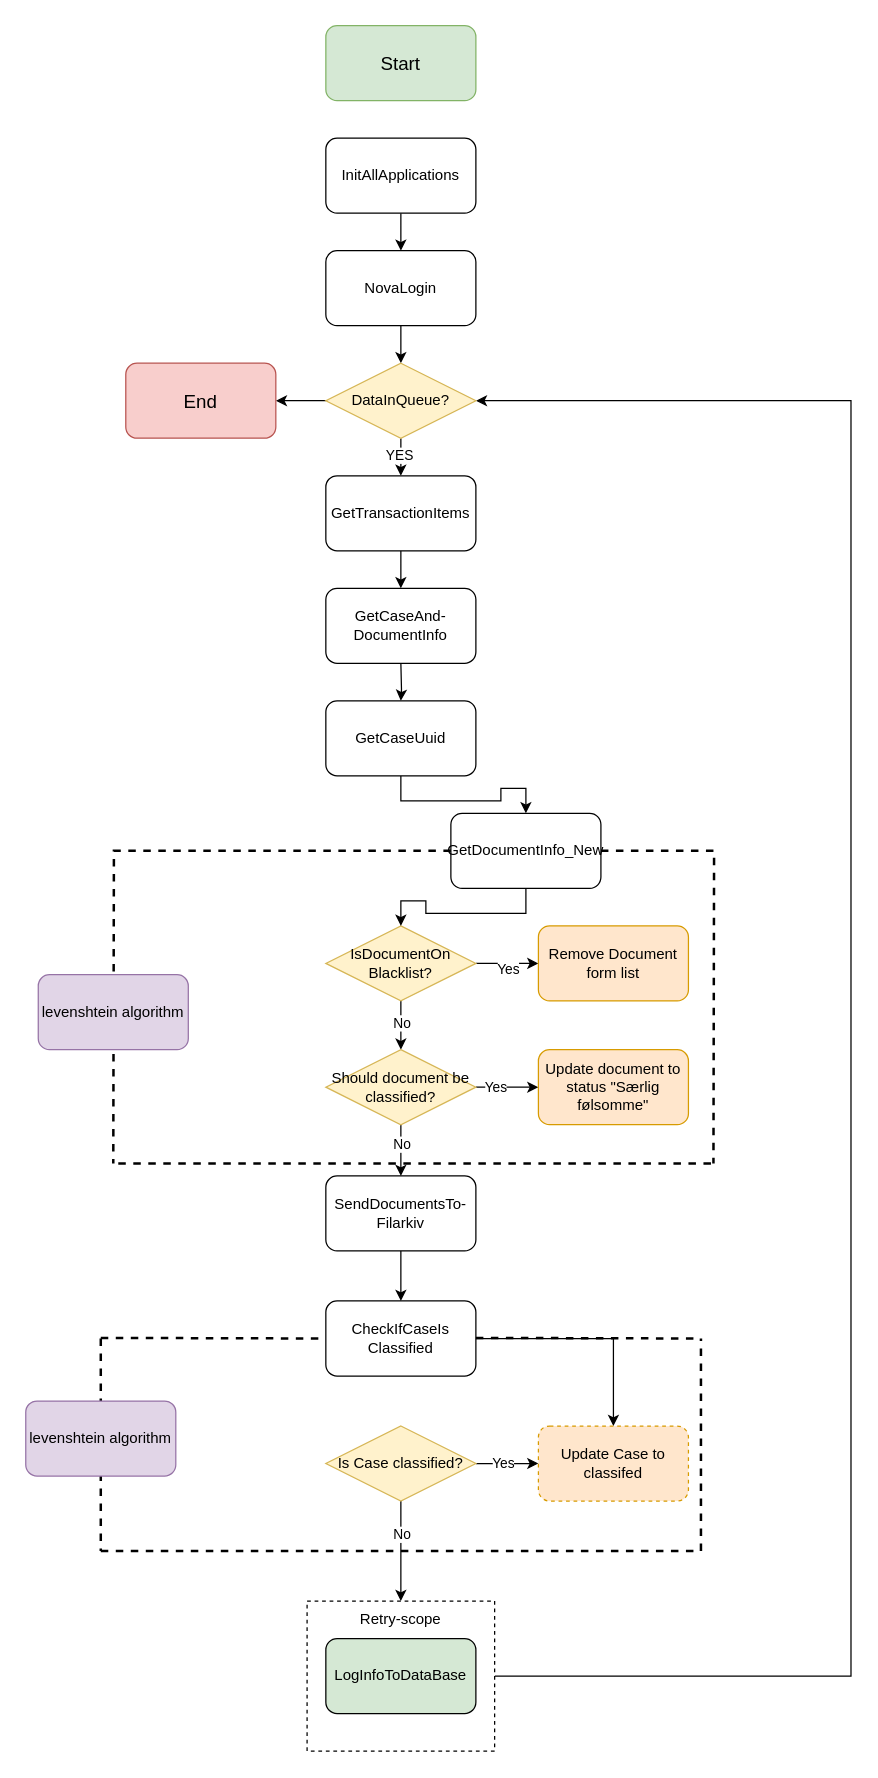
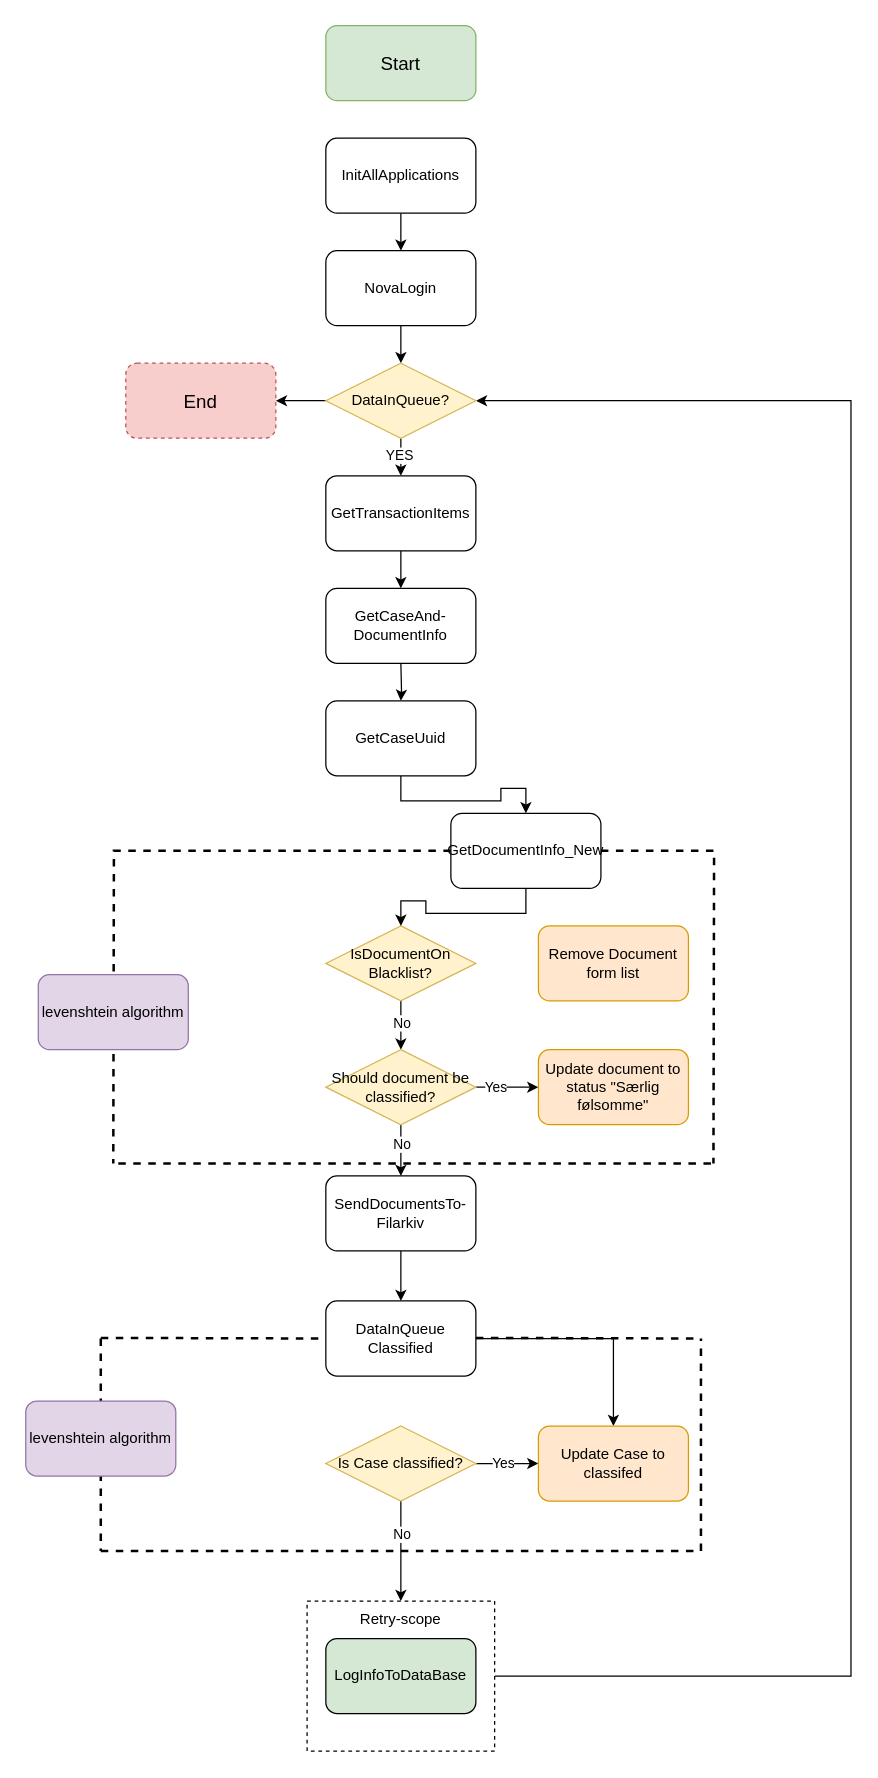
  <mxCell id="0" />
  <mxCell id="1" parent="0" />
  <mxCell id="2" style="edgeStyle=orthogonalEdgeStyle;rounded=0;orthogonalLoop=1;jettySize=auto;html=1;entryX=1;entryY=0.5;entryDx=0;entryDy=0;" edge="1" parent="1" source="3" target="12"><mxGeometry relative="1" as="geometry"><Array as="points"><mxPoint x="680" y="1340" /><mxPoint x="680" y="320" /></Array></mxGeometry></mxCell>
  <mxCell id="3" value="" style="rounded=0;whiteSpace=wrap;html=1;dashed=1;" vertex="1" parent="1"><mxGeometry x="245" y="1280" width="150" height="120" as="geometry" /></mxCell>
  <mxCell id="4" value="&lt;font style=&quot;font-size: 15px;&quot;&gt;Start&lt;/font&gt;" style="rounded=1;whiteSpace=wrap;html=1;fillColor=#d5e8d4;strokeColor=#82b366;" parent="1" vertex="1"><mxGeometry x="260" y="20" width="120" height="60" as="geometry" /></mxCell>
  <mxCell id="5" value="" style="edgeStyle=orthogonalEdgeStyle;rounded=0;orthogonalLoop=1;jettySize=auto;html=1;" parent="1" source="6" target="8" edge="1"><mxGeometry relative="1" as="geometry" /></mxCell>
  <mxCell id="6" value="InitAllApplications" style="rounded=1;whiteSpace=wrap;html=1;" parent="1" vertex="1"><mxGeometry x="260" y="110" width="120" height="60" as="geometry" /></mxCell>
  <mxCell id="7" value="" style="edgeStyle=orthogonalEdgeStyle;rounded=0;orthogonalLoop=1;jettySize=auto;html=1;" parent="1" source="8" edge="1"><mxGeometry relative="1" as="geometry"><mxPoint x="320" y="290" as="targetPoint" /></mxGeometry></mxCell>
  <mxCell id="8" value="NovaLogin" style="rounded=1;whiteSpace=wrap;html=1;" parent="1" vertex="1"><mxGeometry x="260" y="200" width="120" height="60" as="geometry" /></mxCell>
  <mxCell id="9" value="" style="edgeStyle=orthogonalEdgeStyle;rounded=0;orthogonalLoop=1;jettySize=auto;html=1;" parent="1" source="12" target="14" edge="1"><mxGeometry relative="1" as="geometry" /></mxCell>
  <mxCell id="10" value="YES" style="edgeLabel;html=1;align=center;verticalAlign=middle;resizable=0;points=[];" parent="9" vertex="1" connectable="0"><mxGeometry x="0.32" y="-2" relative="1" as="geometry"><mxPoint as="offset" /></mxGeometry></mxCell>
  <mxCell id="11" value="" style="edgeStyle=orthogonalEdgeStyle;rounded=0;orthogonalLoop=1;jettySize=auto;html=1;" parent="1" source="12" target="32" edge="1"><mxGeometry relative="1" as="geometry" /></mxCell>
  <mxCell id="12" value="DataInQueue?" style="rhombus;whiteSpace=wrap;html=1;fillColor=#fff2cc;strokeColor=#d6b656;" parent="1" vertex="1"><mxGeometry x="260" y="290" width="120" height="60" as="geometry" /></mxCell>
  <mxCell id="13" value="" style="edgeStyle=orthogonalEdgeStyle;rounded=0;orthogonalLoop=1;jettySize=auto;html=1;" edge="1" parent="1" source="14" target="22"><mxGeometry relative="1" as="geometry" /></mxCell>
  <mxCell id="14" value="GetTransactionItems" style="rounded=1;whiteSpace=wrap;html=1;" parent="1" vertex="1"><mxGeometry x="260" y="380" width="120" height="60" as="geometry" /></mxCell>
  <mxCell id="15" value="" style="edgeStyle=orthogonalEdgeStyle;rounded=0;orthogonalLoop=1;jettySize=auto;html=1;" parent="1" target="24" edge="1"><mxGeometry relative="1" as="geometry"><mxPoint x="320" y="530" as="sourcePoint" /></mxGeometry></mxCell>
- <mxCell id="16" value="" style="edgeStyle=orthogonalEdgeStyle;rounded=0;orthogonalLoop=1;jettySize=auto;html=1;" parent="1" source="20" target="29" edge="1"><mxGeometry relative="1" as="geometry" /></mxCell>
- <mxCell id="17" value="Yes" style="edgeLabel;html=1;align=center;verticalAlign=middle;resizable=0;points=[];" parent="16" vertex="1" connectable="0"><mxGeometry y="-4" relative="1" as="geometry"><mxPoint as="offset" /></mxGeometry></mxCell>
  <mxCell id="18" value="" style="edgeStyle=orthogonalEdgeStyle;rounded=0;orthogonalLoop=1;jettySize=auto;html=1;" parent="1" source="20" target="37" edge="1"><mxGeometry relative="1" as="geometry" /></mxCell>
  <mxCell id="19" value="No" style="edgeLabel;html=1;align=center;verticalAlign=middle;resizable=0;points=[];" parent="18" vertex="1" connectable="0"><mxGeometry x="-0.171" relative="1" as="geometry"><mxPoint as="offset" /></mxGeometry></mxCell>
  <mxCell id="20" value="IsDocumentOn&lt;br&gt;Blacklist?" style="rhombus;whiteSpace=wrap;html=1;fillColor=#fff2cc;strokeColor=#d6b656;" parent="1" vertex="1"><mxGeometry x="260" y="740" width="120" height="60" as="geometry" /></mxCell>
  <mxCell id="21" value="LogInfoToDataBase" style="rounded=1;whiteSpace=wrap;html=1;fillColor=#d5e8d4;" parent="1" vertex="1"><mxGeometry x="260" y="1310" width="120" height="60" as="geometry" /></mxCell>
  <mxCell id="22" value="GetCaseAnd-&lt;br&gt;DocumentInfo" style="rounded=1;whiteSpace=wrap;html=1;" parent="1" vertex="1"><mxGeometry x="260" y="470" width="120" height="60" as="geometry" /></mxCell>
  <mxCell id="23" value="" style="edgeStyle=orthogonalEdgeStyle;rounded=0;orthogonalLoop=1;jettySize=auto;html=1;" parent="1" source="24" target="28" edge="1"><mxGeometry relative="1" as="geometry" /></mxCell>
  <mxCell id="24" value="GetCaseUuid" style="rounded=1;whiteSpace=wrap;html=1;" parent="1" vertex="1"><mxGeometry x="260" y="560" width="120" height="60" as="geometry" /></mxCell>
  <mxCell id="25" value="" style="edgeStyle=orthogonalEdgeStyle;rounded=0;orthogonalLoop=1;jettySize=auto;html=1;" parent="1" source="28" target="20" edge="1"><mxGeometry relative="1" as="geometry" /></mxCell>
  <mxCell id="26" style="edgeStyle=orthogonalEdgeStyle;rounded=0;orthogonalLoop=1;jettySize=auto;html=1;endArrow=none;endFill=0;dashed=1;strokeWidth=2;" parent="1" source="28" edge="1"><mxGeometry relative="1" as="geometry"><mxPoint x="570" y="930" as="targetPoint" /></mxGeometry></mxCell>
  <mxCell id="27" style="edgeStyle=orthogonalEdgeStyle;rounded=0;orthogonalLoop=1;jettySize=auto;html=1;endArrow=none;endFill=0;dashed=1;strokeWidth=2;" parent="1" source="28" edge="1"><mxGeometry relative="1" as="geometry"><mxPoint x="90" y="930" as="targetPoint" /></mxGeometry></mxCell>
  <mxCell id="28" value="GetDocumentInfo_New" style="rounded=1;whiteSpace=wrap;html=1;" parent="1" vertex="1"><mxGeometry x="360" y="650" width="120" height="60" as="geometry" /></mxCell>
  <mxCell id="29" value="Remove Document&lt;br&gt;form list" style="rounded=1;whiteSpace=wrap;html=1;fillColor=#ffe6cc;strokeColor=#d79b00;" parent="1" vertex="1"><mxGeometry x="430" y="740" width="120" height="60" as="geometry" /></mxCell>
  <mxCell id="30" value="" style="edgeStyle=orthogonalEdgeStyle;rounded=0;orthogonalLoop=1;jettySize=auto;html=1;" parent="1" source="31" target="42" edge="1"><mxGeometry relative="1" as="geometry" /></mxCell>
  <mxCell id="31" value="SendDocumentsTo-&lt;br&gt;Filarkiv" style="rounded=1;whiteSpace=wrap;html=1;" parent="1" vertex="1"><mxGeometry x="260" y="940" width="120" height="60" as="geometry" /></mxCell>
- <mxCell id="32" value="&lt;font style=&quot;font-size: 15px;&quot;&gt;End&lt;/font&gt;" style="rounded=1;whiteSpace=wrap;html=1;fillColor=#f8cecc;strokeColor=#b85450;" parent="1" vertex="1"><mxGeometry x="100" y="290" width="120" height="60" as="geometry" /></mxCell>
+ <mxCell id="32" value="&lt;font style=&quot;font-size: 15px;&quot;&gt;End&lt;/font&gt;" style="rounded=1;whiteSpace=wrap;html=1;fillColor=#f8cecc;strokeColor=#b85450;dashed=1;" parent="1" vertex="1"><mxGeometry x="100" y="290" width="120" height="60" as="geometry" /></mxCell>
  <mxCell id="33" value="" style="edgeStyle=orthogonalEdgeStyle;rounded=0;orthogonalLoop=1;jettySize=auto;html=1;" parent="1" source="37" edge="1"><mxGeometry relative="1" as="geometry"><mxPoint x="320" y="940" as="targetPoint" /></mxGeometry></mxCell>
  <mxCell id="34" value="No" style="edgeLabel;html=1;align=center;verticalAlign=middle;resizable=0;points=[];" parent="33" vertex="1" connectable="0"><mxGeometry x="-0.268" relative="1" as="geometry"><mxPoint as="offset" /></mxGeometry></mxCell>
  <mxCell id="35" value="" style="edgeStyle=orthogonalEdgeStyle;rounded=0;orthogonalLoop=1;jettySize=auto;html=1;" parent="1" source="37" target="38" edge="1"><mxGeometry relative="1" as="geometry" /></mxCell>
  <mxCell id="36" value="Yes" style="edgeLabel;html=1;align=center;verticalAlign=middle;resizable=0;points=[];" parent="35" vertex="1" connectable="0"><mxGeometry x="-0.4" y="1" relative="1" as="geometry"><mxPoint as="offset" /></mxGeometry></mxCell>
  <mxCell id="37" value="Should document be classified?" style="rhombus;whiteSpace=wrap;html=1;fillColor=#fff2cc;strokeColor=#d6b656;" parent="1" vertex="1"><mxGeometry x="260" y="839" width="120" height="60" as="geometry" /></mxCell>
  <mxCell id="38" value="Update document to status &quot;Særlig følsomme&quot;" style="rounded=1;whiteSpace=wrap;html=1;fillColor=#ffe6cc;strokeColor=#d79b00;" parent="1" vertex="1"><mxGeometry x="430" y="839" width="120" height="60" as="geometry" /></mxCell>
  <mxCell id="39" value="levenshtein algorithm" style="rounded=1;whiteSpace=wrap;html=1;fillColor=#e1d5e7;strokeColor=#9673a6;" parent="1" vertex="1"><mxGeometry x="30" y="779" width="120" height="60" as="geometry" /></mxCell>
  <mxCell id="40" value="" style="endArrow=none;dashed=1;html=1;rounded=0;strokeWidth=2;" parent="1" edge="1"><mxGeometry width="50" height="50" relative="1" as="geometry"><mxPoint x="94" y="930" as="sourcePoint" /><mxPoint x="574" y="930" as="targetPoint" /></mxGeometry></mxCell>
  <mxCell id="41" value="" style="edgeStyle=orthogonalEdgeStyle;rounded=0;orthogonalLoop=1;jettySize=auto;html=1;" parent="1" source="42" target="48" edge="1"><mxGeometry relative="1" as="geometry" /></mxCell>
- <mxCell id="42" value="CheckIfCaseIs&lt;div&gt;Classified&lt;/div&gt;" style="rounded=1;whiteSpace=wrap;html=1;" parent="1" vertex="1"><mxGeometry x="260" y="1040" width="120" height="60" as="geometry" /></mxCell>
+ <mxCell id="42" value="DataInQueue&lt;div&gt;Classified&lt;/div&gt;" style="rounded=1;whiteSpace=wrap;html=1;" parent="1" vertex="1"><mxGeometry x="260" y="1040" width="120" height="60" as="geometry" /></mxCell>
  <mxCell id="43" value="" style="edgeStyle=orthogonalEdgeStyle;rounded=0;orthogonalLoop=1;jettySize=auto;html=1;entryX=0.5;entryY=0;entryDx=0;entryDy=0;" parent="1" source="47" target="49" edge="1"><mxGeometry relative="1" as="geometry"><mxPoint x="320" y="1240" as="targetPoint" /></mxGeometry></mxCell>
  <mxCell id="44" value="No" style="edgeLabel;html=1;align=center;verticalAlign=middle;resizable=0;points=[];" parent="43" vertex="1" connectable="0"><mxGeometry x="-0.35" relative="1" as="geometry"><mxPoint as="offset" /></mxGeometry></mxCell>
  <mxCell id="45" value="" style="edgeStyle=orthogonalEdgeStyle;rounded=0;orthogonalLoop=1;jettySize=auto;html=1;" parent="1" source="47" target="48" edge="1"><mxGeometry relative="1" as="geometry" /></mxCell>
  <mxCell id="46" value="Yes" style="edgeLabel;html=1;align=center;verticalAlign=middle;resizable=0;points=[];" parent="45" vertex="1" connectable="0"><mxGeometry x="-0.16" y="1" relative="1" as="geometry"><mxPoint as="offset" /></mxGeometry></mxCell>
  <mxCell id="47" value="Is Case classified?" style="rhombus;whiteSpace=wrap;html=1;fillColor=#fff2cc;strokeColor=#d6b656;" parent="1" vertex="1"><mxGeometry x="260" y="1140" width="120" height="60" as="geometry" /></mxCell>
- <mxCell id="48" value="Update Case to classifed" style="rounded=1;whiteSpace=wrap;html=1;fillColor=#ffe6cc;strokeColor=#d79b00;dashed=1;" parent="1" vertex="1"><mxGeometry x="430" y="1140" width="120" height="60" as="geometry" /></mxCell>
+ <mxCell id="48" value="Update Case to classifed" style="rounded=1;whiteSpace=wrap;html=1;fillColor=#ffe6cc;strokeColor=#d79b00;" parent="1" vertex="1"><mxGeometry x="430" y="1140" width="120" height="60" as="geometry" /></mxCell>
  <mxCell id="49" value="Retry-scope" style="text;html=1;align=center;verticalAlign=middle;whiteSpace=wrap;rounded=0;" vertex="1" parent="1"><mxGeometry x="280" y="1280" width="80" height="30" as="geometry" /></mxCell>
  <mxCell id="50" value="" style="endArrow=none;dashed=1;html=1;rounded=0;strokeWidth=2;" edge="1" parent="1"><mxGeometry width="50" height="50" relative="1" as="geometry"><mxPoint x="80" y="1240" as="sourcePoint" /><mxPoint x="560" y="1240" as="targetPoint" /></mxGeometry></mxCell>
  <mxCell id="51" value="" style="endArrow=none;dashed=1;html=1;rounded=0;strokeWidth=2;" edge="1" parent="1"><mxGeometry width="50" height="50" relative="1" as="geometry"><mxPoint x="380" y="1069.5" as="sourcePoint" /><mxPoint x="560" y="1070" as="targetPoint" /></mxGeometry></mxCell>
  <mxCell id="52" value="" style="endArrow=none;dashed=1;html=1;rounded=0;strokeWidth=2;" edge="1" parent="1"><mxGeometry width="50" height="50" relative="1" as="geometry"><mxPoint x="560" y="1240" as="sourcePoint" /><mxPoint x="560" y="1070" as="targetPoint" /></mxGeometry></mxCell>
  <mxCell id="53" value="" style="endArrow=none;dashed=1;html=1;rounded=0;strokeWidth=2;" edge="1" parent="1"><mxGeometry width="50" height="50" relative="1" as="geometry"><mxPoint x="80" y="1069.5" as="sourcePoint" /><mxPoint x="260" y="1070" as="targetPoint" /></mxGeometry></mxCell>
  <mxCell id="54" value="" style="endArrow=none;dashed=1;html=1;rounded=0;strokeWidth=2;" edge="1" parent="1"><mxGeometry width="50" height="50" relative="1" as="geometry"><mxPoint x="80" y="1070" as="sourcePoint" /><mxPoint x="80" y="1240" as="targetPoint" /></mxGeometry></mxCell>
  <mxCell id="55" value="levenshtein algorithm" style="rounded=1;whiteSpace=wrap;html=1;fillColor=#e1d5e7;strokeColor=#9673a6;" vertex="1" parent="1"><mxGeometry x="20" y="1120" width="120" height="60" as="geometry" /></mxCell>
